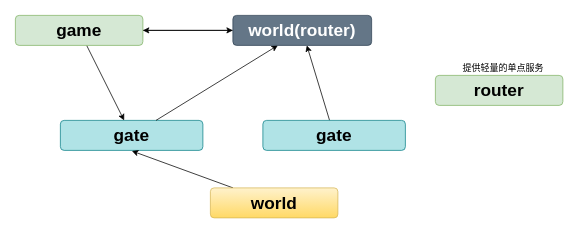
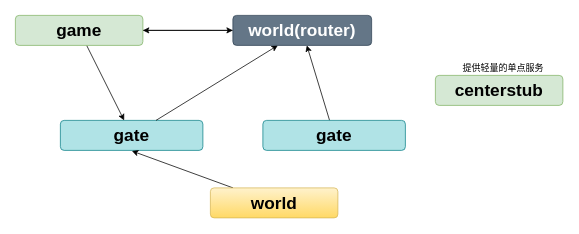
  <mxCell id="0" />
  <mxCell id="1" parent="0" />
  <mxCell id="2" value="&lt;span style=&quot;font-size: 23px&quot;&gt;gate&lt;/span&gt;" style="html=1;shadow=0;dashed=0;shape=mxgraph.bootstrap.rrect;rSize=5;strokeWidth=1;whiteSpace=wrap;align=center;verticalAlign=middle;spacingLeft=0;fontStyle=1;fontSize=14;spacing=5;fillColor=#b0e3e6;strokeColor=#0e8088;" vertex="1" parent="1"><mxGeometry x="80" y="160" width="190" height="40" as="geometry" /></mxCell>
  <mxCell id="3" style="edgeStyle=none;rounded=0;orthogonalLoop=1;jettySize=auto;html=1;" edge="1" parent="1" source="5"><mxGeometry relative="1" as="geometry"><mxPoint x="310" y="40" as="targetPoint" /></mxGeometry></mxCell>
  <mxCell id="4" style="edgeStyle=none;rounded=0;orthogonalLoop=1;jettySize=auto;html=1;startArrow=none;startFill=0;endArrow=classic;endFill=1;strokeColor=#000000;strokeWidth=1;" edge="1" parent="1" source="5" target="2"><mxGeometry relative="1" as="geometry" /></mxCell>
  <mxCell id="5" value="&lt;span style=&quot;font-size: 23px&quot;&gt;game&lt;/span&gt;" style="html=1;shadow=0;dashed=0;shape=mxgraph.bootstrap.rrect;rSize=5;strokeWidth=1;whiteSpace=wrap;align=center;verticalAlign=middle;spacingLeft=0;fontStyle=1;fontSize=14;spacing=5;fillColor=#d5e8d4;strokeColor=#82b366;" vertex="1" parent="1"><mxGeometry x="20" y="20" width="170" height="40" as="geometry" /></mxCell>
  <mxCell id="6" style="edgeStyle=none;rounded=0;orthogonalLoop=1;jettySize=auto;html=1;startArrow=classic;startFill=1;endArrow=none;endFill=0;strokeColor=#000000;strokeWidth=1;" edge="1" parent="1" source="8" target="2"><mxGeometry relative="1" as="geometry" /></mxCell>
  <mxCell id="7" style="edgeStyle=none;rounded=0;orthogonalLoop=1;jettySize=auto;html=1;" edge="1" parent="1" source="8" target="5"><mxGeometry relative="1" as="geometry" /></mxCell>
  <mxCell id="8" value="&lt;span style=&quot;font-size: 23px&quot;&gt;world(router)&lt;/span&gt;" style="html=1;shadow=0;dashed=0;shape=mxgraph.bootstrap.rrect;rSize=5;strokeWidth=1;whiteSpace=wrap;align=center;verticalAlign=middle;spacingLeft=0;fontStyle=1;fontSize=14;spacing=5;fillColor=#647687;strokeColor=#314354;fontColor=#ffffff;" vertex="1" parent="1"><mxGeometry x="310" y="20" width="185" height="40" as="geometry" /></mxCell>
  <mxCell id="9" style="edgeStyle=none;orthogonalLoop=1;jettySize=auto;html=1;entryX=0.502;entryY=1.021;entryDx=0;entryDy=0;entryPerimeter=0;rounded=0;" edge="1" parent="1" source="10" target="2"><mxGeometry relative="1" as="geometry" /></mxCell>
  <mxCell id="10" value="&lt;span style=&quot;font-size: 23px&quot;&gt;world&lt;/span&gt;" style="html=1;shadow=0;dashed=0;shape=mxgraph.bootstrap.rrect;rSize=5;strokeWidth=1;whiteSpace=wrap;align=center;verticalAlign=middle;spacingLeft=0;fontStyle=1;fontSize=14;spacing=5;fillColor=#fff2cc;strokeColor=#d6b656;gradientColor=#ffd966;" vertex="1" parent="1"><mxGeometry x="280" y="250" width="170" height="40" as="geometry" /></mxCell>
  <mxCell id="11" style="edgeStyle=none;rounded=0;orthogonalLoop=1;jettySize=auto;html=1;" edge="1" parent="1" source="12" target="8"><mxGeometry relative="1" as="geometry" /></mxCell>
  <mxCell id="12" value="&lt;span style=&quot;font-size: 23px&quot;&gt;gate&lt;/span&gt;" style="html=1;shadow=0;dashed=0;shape=mxgraph.bootstrap.rrect;rSize=5;strokeWidth=1;whiteSpace=wrap;align=center;verticalAlign=middle;spacingLeft=0;fontStyle=1;fontSize=14;spacing=5;fillColor=#b0e3e6;strokeColor=#0e8088;" vertex="1" parent="1"><mxGeometry x="350" y="160" width="190" height="40" as="geometry" /></mxCell>
- <mxCell id="13" value="&lt;span style=&quot;font-size: 23px&quot;&gt;router&lt;/span&gt;" style="html=1;shadow=0;dashed=0;shape=mxgraph.bootstrap.rrect;rSize=5;strokeWidth=1;whiteSpace=wrap;align=center;verticalAlign=middle;spacingLeft=0;fontStyle=1;fontSize=14;spacing=5;fillColor=#d5e8d4;strokeColor=#82b366;" vertex="1" parent="1"><mxGeometry x="580" y="100" width="170" height="40" as="geometry" /></mxCell>
+ <mxCell id="13" value="&lt;span style=&quot;font-size: 23px&quot;&gt;centerstub&lt;/span&gt;" style="html=1;shadow=0;dashed=0;shape=mxgraph.bootstrap.rrect;rSize=5;strokeWidth=1;whiteSpace=wrap;align=center;verticalAlign=middle;spacingLeft=0;fontStyle=1;fontSize=14;spacing=5;fillColor=#d5e8d4;strokeColor=#82b366;" vertex="1" parent="1"><mxGeometry x="580" y="100" width="170" height="40" as="geometry" /></mxCell>
  <mxCell id="14" value="提供轻量的单点服务" style="text;html=1;resizable=0;autosize=1;align=center;verticalAlign=middle;points=[];fillColor=none;strokeColor=none;rounded=0;" vertex="1" parent="1"><mxGeometry x="610" y="80" width="120" height="20" as="geometry" /></mxCell>
